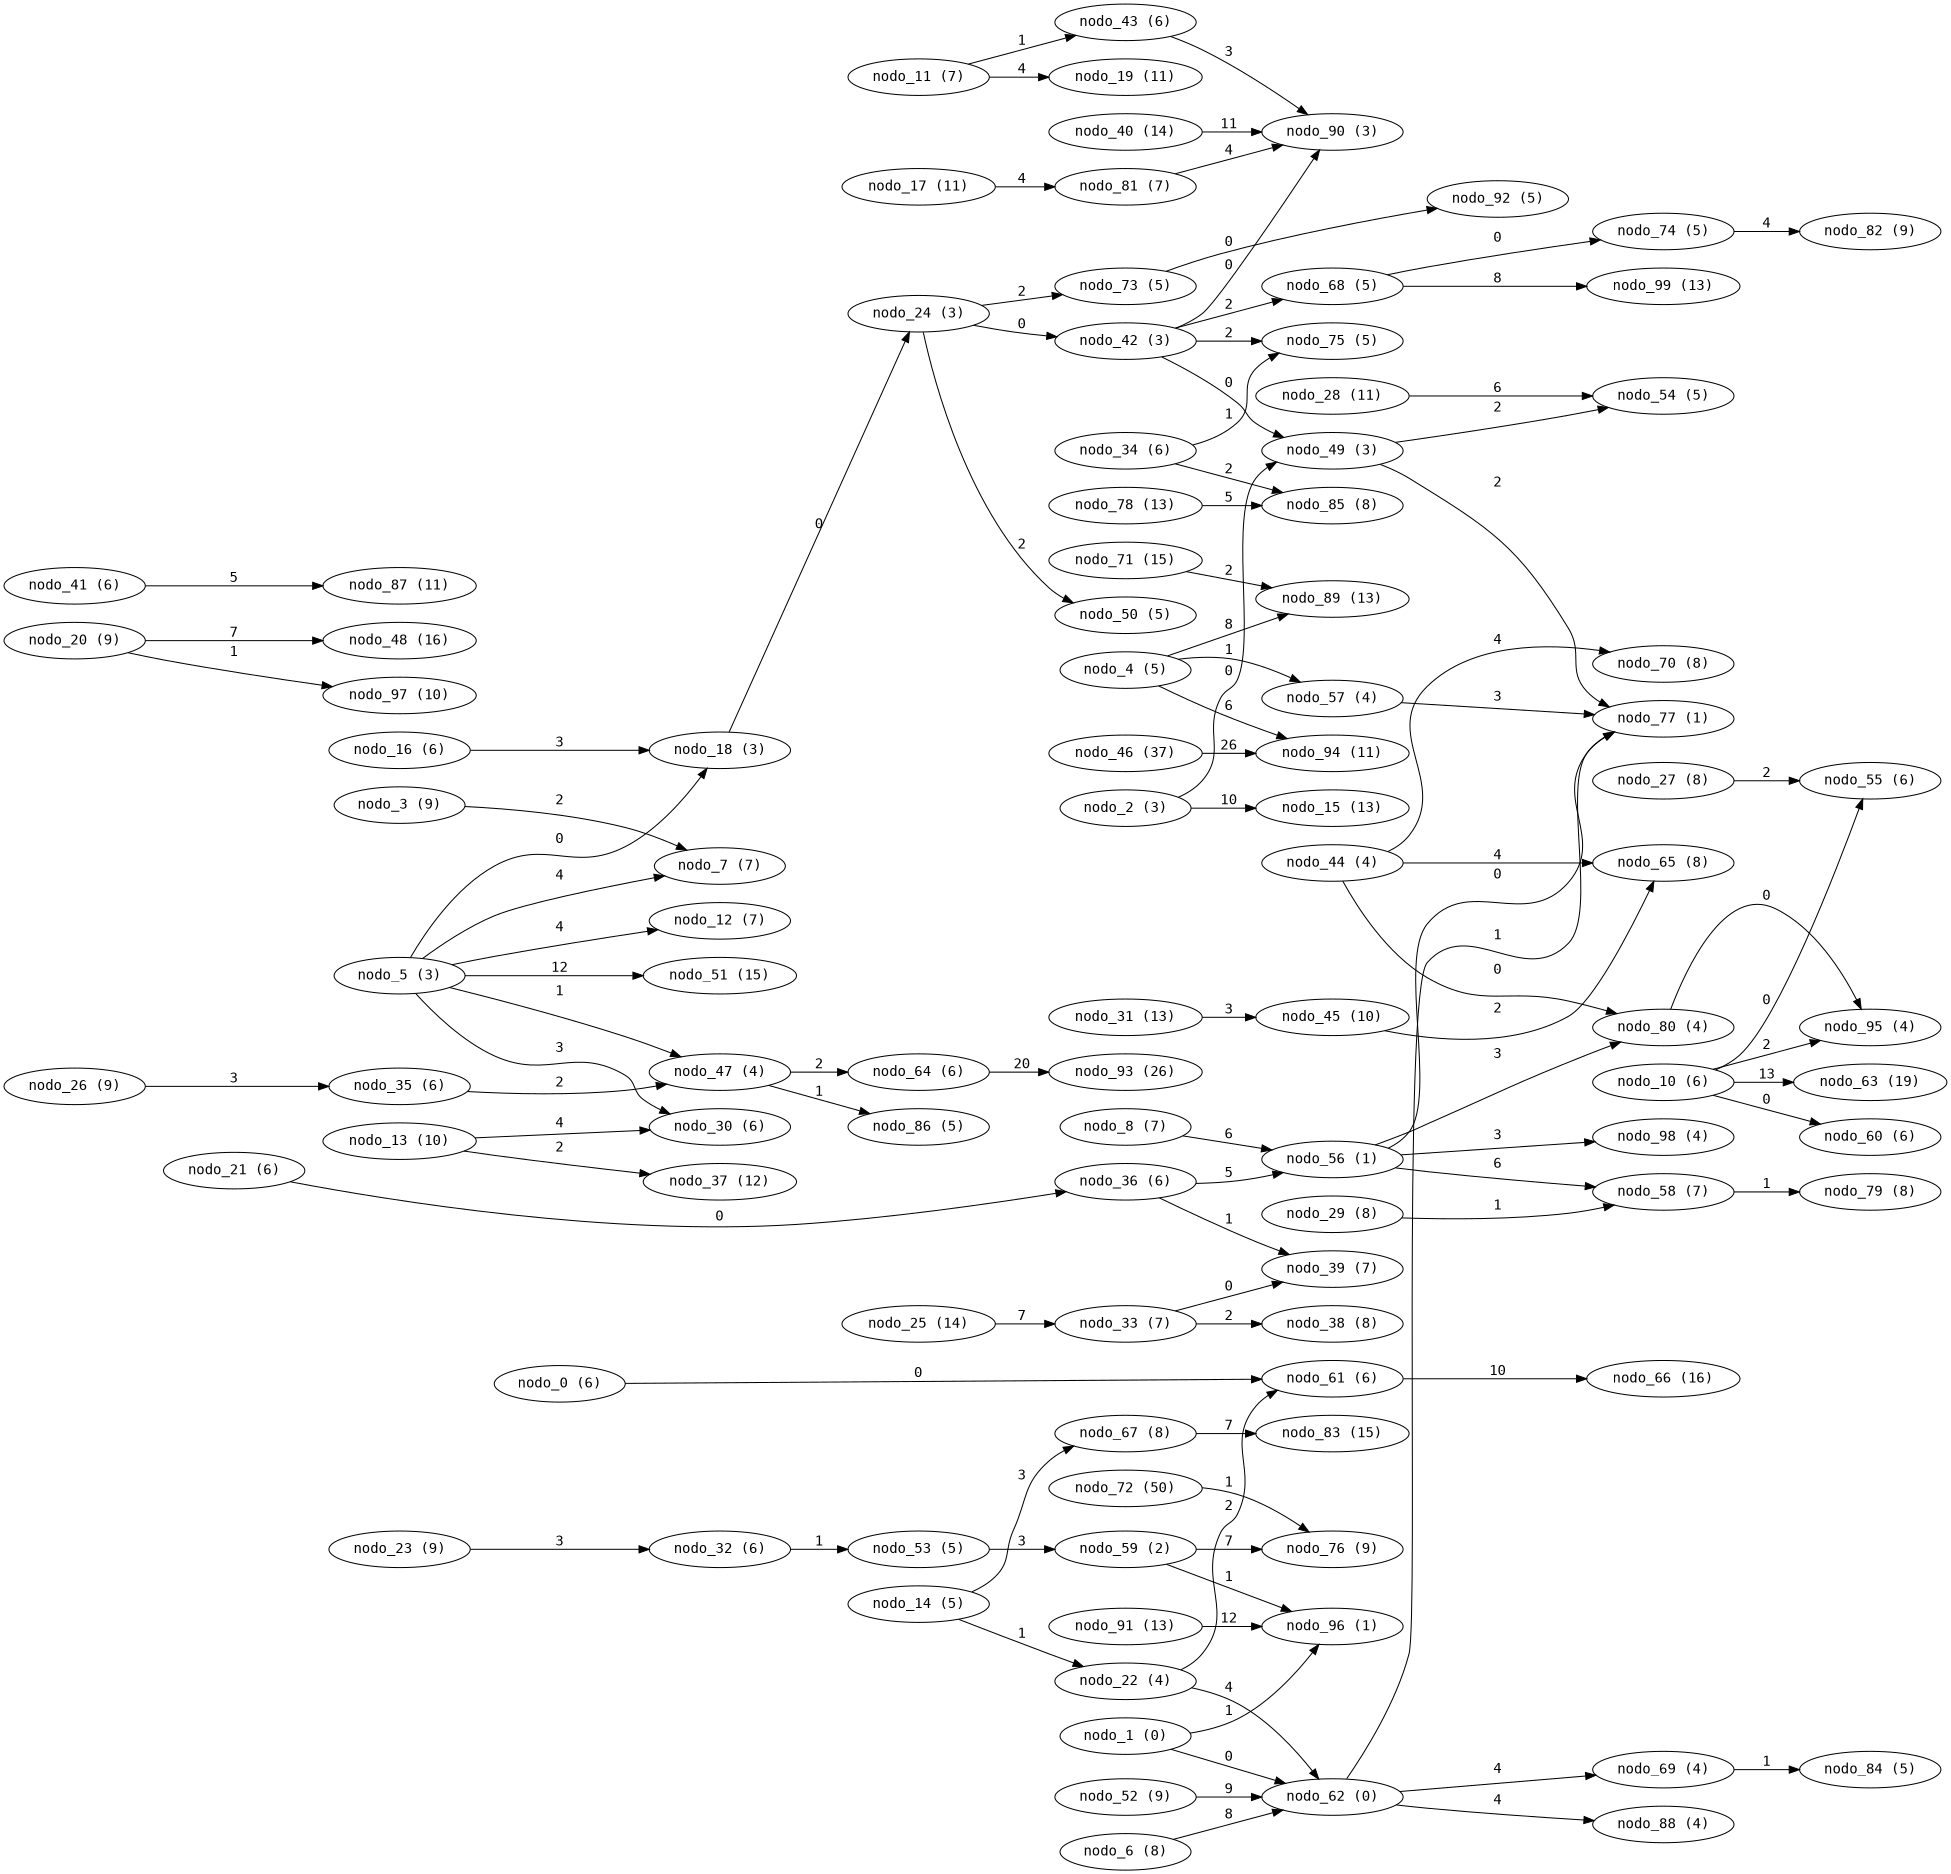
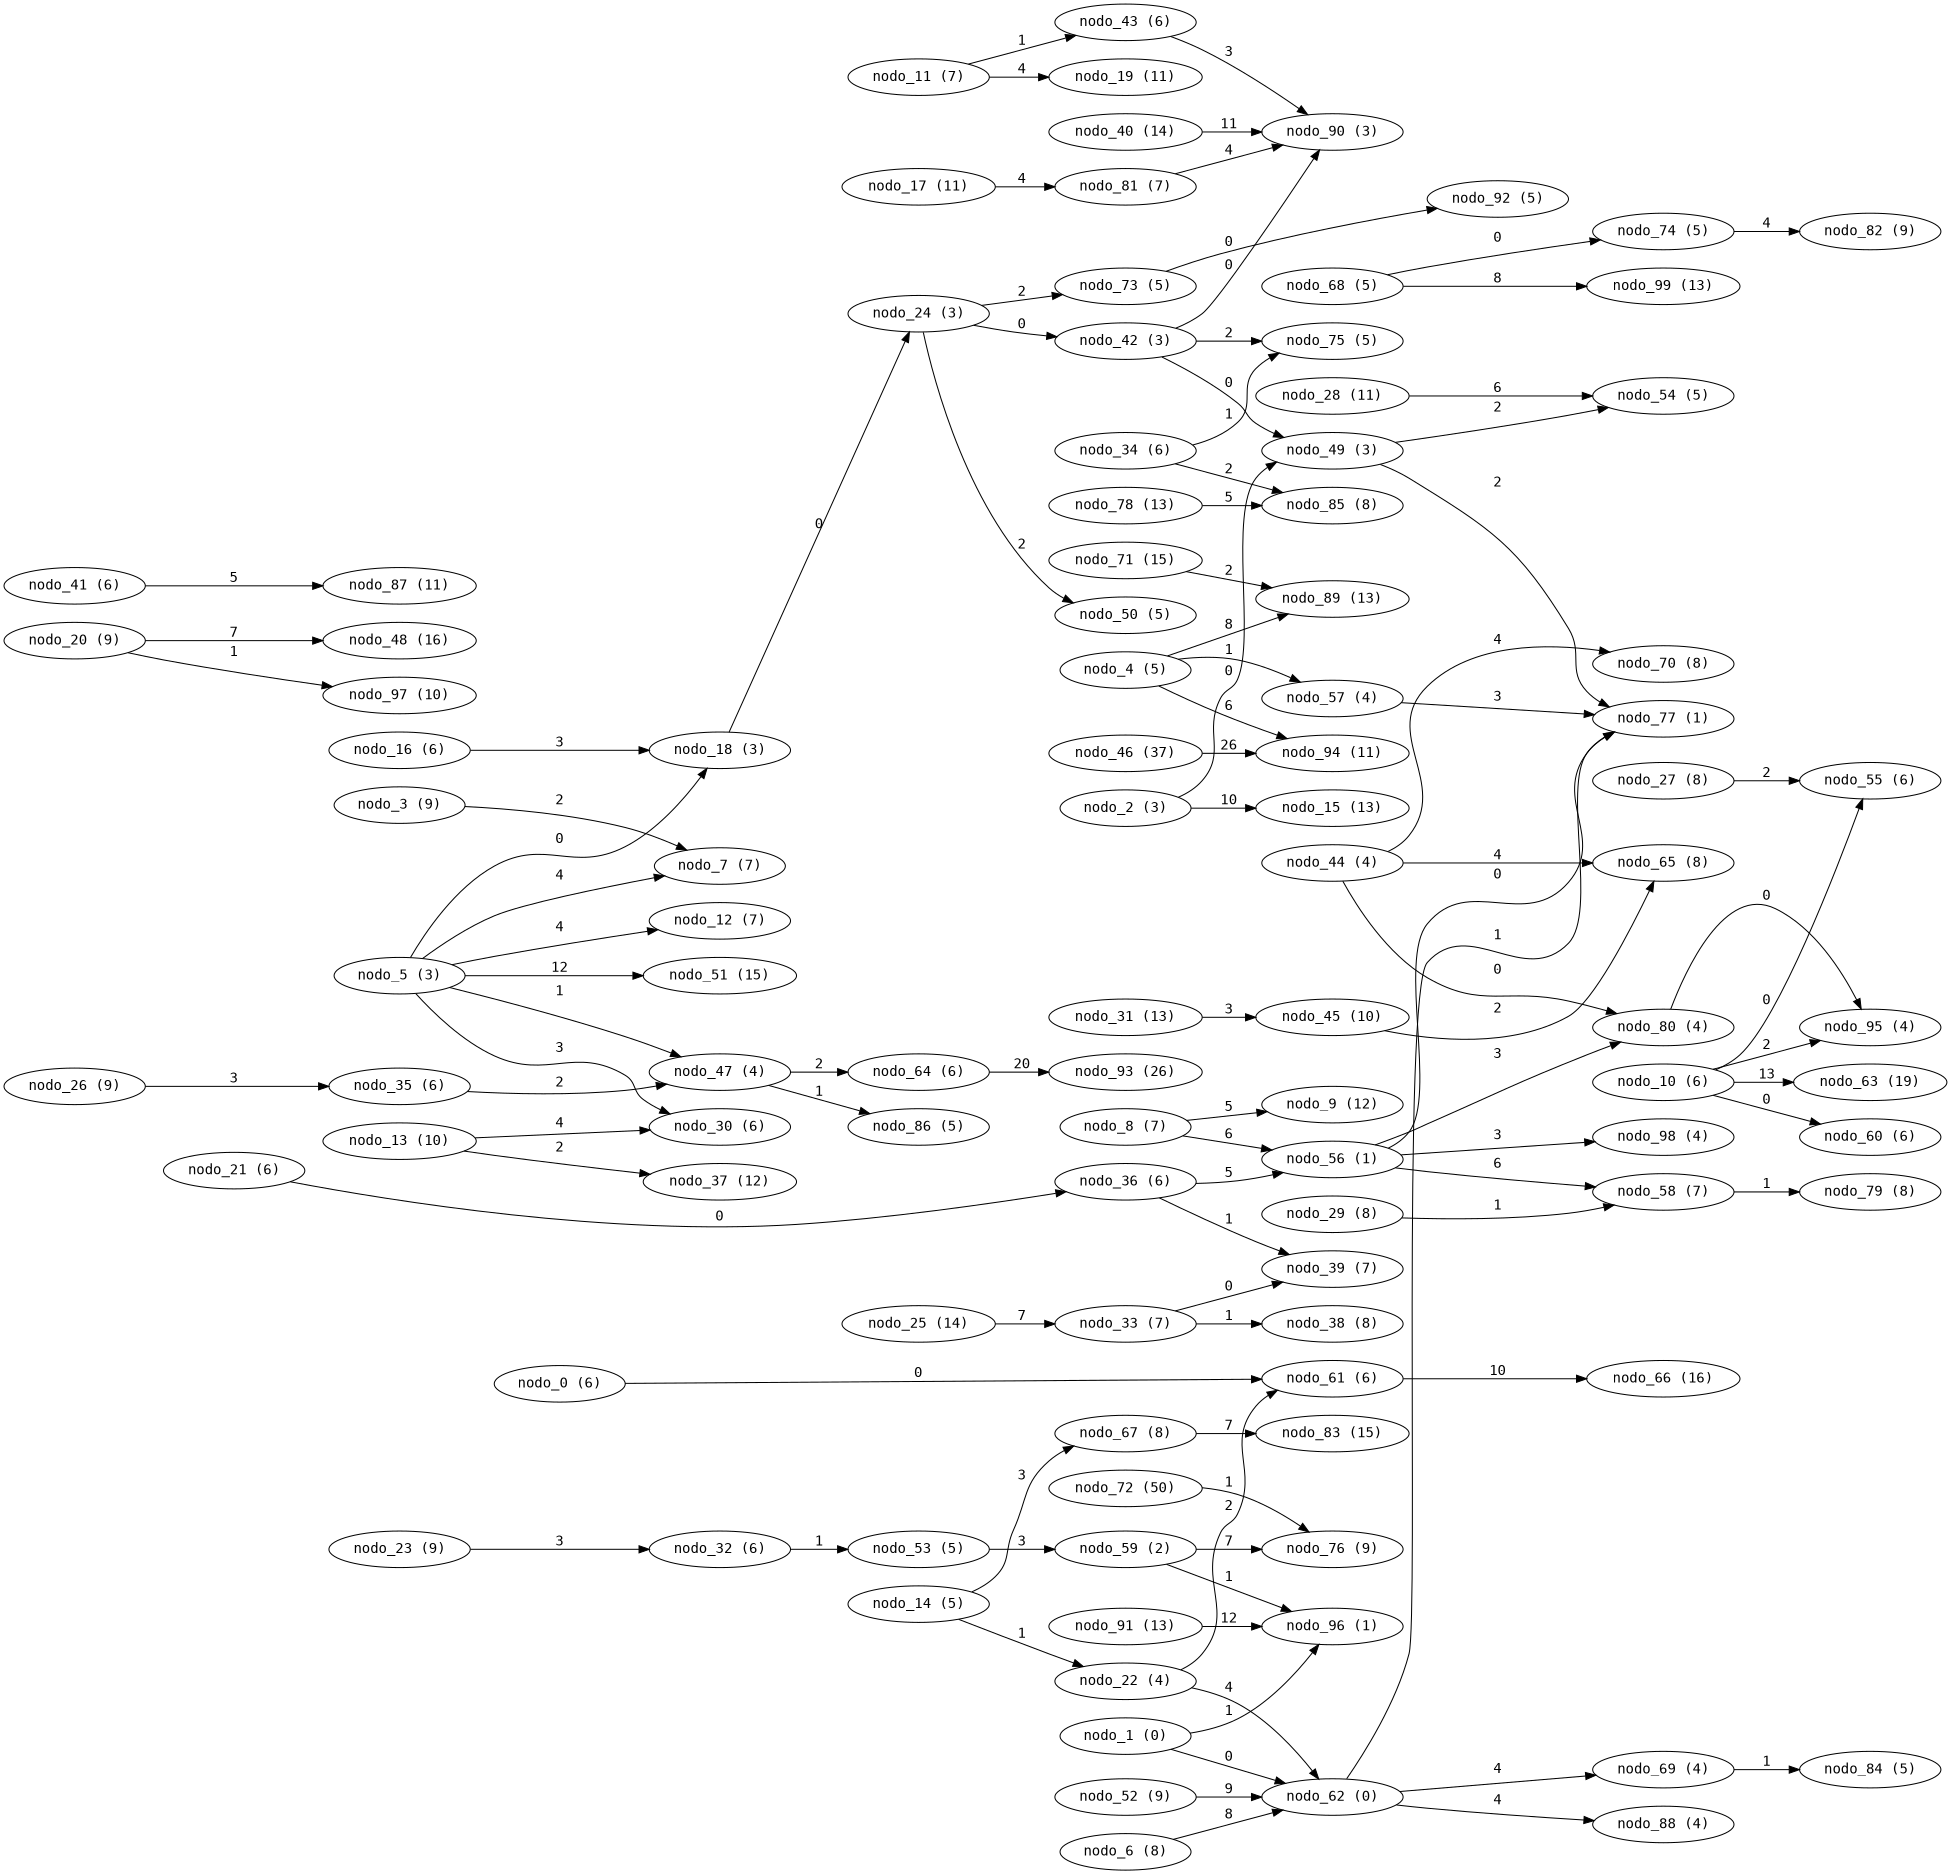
  digraph {
    fontname="DejaVu Sans Mono"
    rankdir=LR
    node [fontname="DejaVu Sans Mono"]
    edge [fontname="DejaVu Sans Mono" weight=0]
    "nodo_0 (6)"
    "nodo_61 (6)"
    "nodo_66 (16)"
    "nodo_1 (0)"
    "nodo_62 (0)"
    "nodo_96 (1)"
    "nodo_77 (1)"
    "nodo_69 (4)"
    "nodo_88 (4)"
    "nodo_2 (3)"
    "nodo_15 (13)"
    "nodo_49 (3)"
    "nodo_54 (5)"
    "nodo_3 (9)"
    "nodo_7 (7)"
    "nodo_4 (5)"
    "nodo_57 (4)"
    "nodo_89 (13)"
    "nodo_94 (11)"
    "nodo_5 (3)"
    "nodo_12 (7)"
    "nodo_18 (3)"
    "nodo_30 (6)"
    "nodo_47 (4)"
    "nodo_51 (15)"
    "nodo_24 (3)"
    "nodo_64 (6)"
    "nodo_86 (5)"
    "nodo_6 (8)"
    "nodo_8 (7)"
+   "nodo_9 (12)"
    "nodo_56 (1)"
    "nodo_58 (7)"
    "nodo_80 (4)"
    "nodo_98 (4)"
    "nodo_10 (6)"
    "nodo_55 (6)"
    "nodo_60 (6)"
    "nodo_63 (19)"
    "nodo_95 (4)"
    "nodo_11 (7)"
    "nodo_19 (11)"
    "nodo_43 (6)"
    "nodo_90 (3)"
    "nodo_13 (10)"
    "nodo_37 (12)"
    "nodo_14 (5)"
    "nodo_22 (4)"
    "nodo_67 (8)"
    "nodo_83 (15)"
    "nodo_16 (6)"
    "nodo_17 (11)"
    "nodo_81 (7)"
    "nodo_42 (3)"
    "nodo_50 (5)"
    "nodo_73 (5)"
    "nodo_20 (9)"
    "nodo_48 (16)"
    "nodo_97 (10)"
    "nodo_35 (6)"
    "nodo_21 (6)"
    "nodo_36 (6)"
    "nodo_39 (7)"
    "nodo_23 (9)"
    "nodo_32 (6)"
    "nodo_53 (5)"
    "nodo_75 (5)"
    "nodo_68 (5)"
    "nodo_92 (5)"
    "nodo_25 (14)"
    "nodo_33 (7)"
    "nodo_38 (8)"
    "nodo_26 (9)"
    "nodo_27 (8)"
    "nodo_28 (11)"
    "nodo_29 (8)"
    "nodo_79 (8)"
    "nodo_31 (13)"
    "nodo_45 (10)"
    "nodo_65 (8)"
    "nodo_59 (2)"
    "nodo_34 (6)"
    "nodo_85 (8)"
    "nodo_40 (14)"
    "nodo_41 (6)"
    "nodo_87 (11)"
    "nodo_74 (5)"
    "nodo_99 (13)"
    "nodo_44 (4)"
    "nodo_70 (8)"
    "nodo_46 (37)"
    "nodo_93 (26)"
    "nodo_52 (9)"
    "nodo_76 (9)"
    "nodo_84 (5)"
    "nodo_82 (9)"
    "nodo_71 (15)"
    n98 [label="nodo_72 (50)"]
    "nodo_78 (13)"
    "nodo_91 (13)"
    "nodo_0 (6)" -> "nodo_61 (6)" [label=0]
    "nodo_61 (6)" -> "nodo_66 (16)" [label=10 weight=10]
    "nodo_1 (0)" -> "nodo_62 (0)" [label=0]
    "nodo_1 (0)" -> "nodo_96 (1)" [label=1 weight=1]
    "nodo_62 (0)" -> "nodo_77 (1)" [label=1 weight=1]
    "nodo_62 (0)" -> "nodo_69 (4)" [label=4 weight=4]
    "nodo_62 (0)" -> "nodo_88 (4)" [label=4 weight=4]
    "nodo_69 (4)" -> "nodo_84 (5)" [label=1 weight=1]
    "nodo_2 (3)" -> "nodo_15 (13)" [label=10 weight=10]
    "nodo_2 (3)" -> "nodo_49 (3)" [label=0]
    "nodo_49 (3)" -> "nodo_77 (1)" [label=2 weight=2]
    "nodo_49 (3)" -> "nodo_54 (5)" [label=2 weight=2]
    "nodo_3 (9)" -> "nodo_7 (7)" [label=2 weight=2]
    "nodo_4 (5)" -> "nodo_57 (4)" [label=1 weight=1]
    "nodo_4 (5)" -> "nodo_89 (13)" [label=8 weight=8]
    "nodo_4 (5)" -> "nodo_94 (11)" [label=6 weight=6]
    "nodo_57 (4)" -> "nodo_77 (1)" [label=3 weight=3]
    "nodo_5 (3)" -> "nodo_7 (7)" [label=4 weight=4]
    "nodo_5 (3)" -> "nodo_12 (7)" [label=4 weight=4]
    "nodo_5 (3)" -> "nodo_18 (3)" [label=0]
    "nodo_5 (3)" -> "nodo_30 (6)" [label=3 weight=3]
    "nodo_5 (3)" -> "nodo_47 (4)" [label=1 weight=1]
    "nodo_5 (3)" -> "nodo_51 (15)" [label=12 weight=12]
    "nodo_18 (3)" -> "nodo_24 (3)" [label=0]
    "nodo_47 (4)" -> "nodo_64 (6)" [label=2 weight=2]
    "nodo_47 (4)" -> "nodo_86 (5)" [label=1 weight=1]
    "nodo_24 (3)" -> "nodo_42 (3)" [label=0]
    "nodo_24 (3)" -> "nodo_50 (5)" [label=2 weight=2]
    "nodo_24 (3)" -> "nodo_73 (5)" [label=2 weight=2]
    "nodo_64 (6)" -> "nodo_93 (26)" [label=20 weight=20]
    "nodo_6 (8)" -> "nodo_62 (0)" [label=8 weight=8]
+   "nodo_8 (7)" -> "nodo_9 (12)" [label=5 weight=5]
    "nodo_8 (7)" -> "nodo_56 (1)" [label=6 weight=6]
    "nodo_56 (1)" -> "nodo_77 (1)" [label=0]
    "nodo_56 (1)" -> "nodo_58 (7)" [label=6 weight=6]
    "nodo_56 (1)" -> "nodo_80 (4)" [label=3 weight=3]
    "nodo_56 (1)" -> "nodo_98 (4)" [label=3 weight=3]
    "nodo_58 (7)" -> "nodo_79 (8)" [label=1 weight=1]
    "nodo_80 (4)" -> "nodo_95 (4)" [label=0]
    "nodo_10 (6)" -> "nodo_55 (6)" [label=0]
    "nodo_10 (6)" -> "nodo_60 (6)" [label=0]
    "nodo_10 (6)" -> "nodo_63 (19)" [label=13 weight=13]
    "nodo_10 (6)" -> "nodo_95 (4)" [label=2 weight=2]
    "nodo_11 (7)" -> "nodo_19 (11)" [label=4 weight=4]
    "nodo_11 (7)" -> "nodo_43 (6)" [label=1 weight=1]
    "nodo_43 (6)" -> "nodo_90 (3)" [label=3 weight=3]
    "nodo_13 (10)" -> "nodo_30 (6)" [label=4 weight=4]
    "nodo_13 (10)" -> "nodo_37 (12)" [label=2 weight=2]
    "nodo_14 (5)" -> "nodo_22 (4)" [label=1 weight=1]
    "nodo_14 (5)" -> "nodo_67 (8)" [label=3 weight=3]
    "nodo_22 (4)" -> "nodo_61 (6)" [label=2 weight=2]
    "nodo_22 (4)" -> "nodo_62 (0)" [label=4 weight=4]
    "nodo_67 (8)" -> "nodo_83 (15)" [label=7 weight=7]
    "nodo_16 (6)" -> "nodo_18 (3)" [label=3 weight=3]
    "nodo_17 (11)" -> "nodo_81 (7)" [label=4 weight=4]
    "nodo_81 (7)" -> "nodo_90 (3)" [label=4 weight=4]
    "nodo_42 (3)" -> "nodo_49 (3)" [label=0]
    "nodo_42 (3)" -> "nodo_90 (3)" [label=0]
    "nodo_42 (3)" -> "nodo_75 (5)" [label=2 weight=2]
-   "nodo_42 (3)" -> "nodo_68 (5)" [label=2 weight=2]
    "nodo_73 (5)" -> "nodo_92 (5)" [label=0]
    "nodo_20 (9)" -> "nodo_48 (16)" [label=7 weight=7]
    "nodo_20 (9)" -> "nodo_97 (10)" [label=1 weight=1]
    "nodo_35 (6)" -> "nodo_47 (4)" [label=2 weight=2]
    "nodo_21 (6)" -> "nodo_36 (6)" [label=0]
    "nodo_36 (6)" -> "nodo_56 (1)" [label=5 weight=5]
    "nodo_36 (6)" -> "nodo_39 (7)" [label=1 weight=1]
    "nodo_23 (9)" -> "nodo_32 (6)" [label=3 weight=3]
    "nodo_32 (6)" -> "nodo_53 (5)" [label=1 weight=1]
    "nodo_53 (5)" -> "nodo_59 (2)" [label=3 weight=3]
    "nodo_68 (5)" -> "nodo_74 (5)" [label=0]
    "nodo_68 (5)" -> "nodo_99 (13)" [label=8 weight=8]
    "nodo_25 (14)" -> "nodo_33 (7)" [label=7 weight=7]
    "nodo_33 (7)" -> "nodo_39 (7)" [label=0]
-   "nodo_33 (7)" -> "nodo_38 (8)" [label=2 weight=1]
+   "nodo_33 (7)" -> "nodo_38 (8)" [label=1 weight=1]
    "nodo_26 (9)" -> "nodo_35 (6)" [label=3 weight=3]
    "nodo_27 (8)" -> "nodo_55 (6)" [label=2 weight=2]
    "nodo_28 (11)" -> "nodo_54 (5)" [label=6 weight=6]
    "nodo_29 (8)" -> "nodo_58 (7)" [label=1 weight=1]
    "nodo_31 (13)" -> "nodo_45 (10)" [label=3 weight=3]
    "nodo_45 (10)" -> "nodo_65 (8)" [label=2 weight=2]
    "nodo_59 (2)" -> "nodo_96 (1)" [label=1 weight=1]
    "nodo_59 (2)" -> "nodo_76 (9)" [label=7 weight=7]
    "nodo_34 (6)" -> "nodo_75 (5)" [label=1 weight=1]
    "nodo_34 (6)" -> "nodo_85 (8)" [label=2 weight=2]
    "nodo_40 (14)" -> "nodo_90 (3)" [label=11 weight=11]
    "nodo_41 (6)" -> "nodo_87 (11)" [label=5 weight=5]
    "nodo_74 (5)" -> "nodo_82 (9)" [label=4 weight=4]
    "nodo_44 (4)" -> "nodo_80 (4)" [label=0]
    "nodo_44 (4)" -> "nodo_65 (8)" [label=4 weight=4]
    "nodo_44 (4)" -> "nodo_70 (8)" [label=4 weight=4]
    "nodo_46 (37)" -> "nodo_94 (11)" [label=26 weight=26]
    "nodo_52 (9)" -> "nodo_62 (0)" [label=9 weight=9]
    "nodo_71 (15)" -> "nodo_89 (13)" [label=2 weight=2]
    n98 -> "nodo_76 (9)" [label=1 weight=1]
    "nodo_78 (13)" -> "nodo_85 (8)" [label=5 weight=5]
    "nodo_91 (13)" -> "nodo_96 (1)" [label=12 weight=12]
  }
